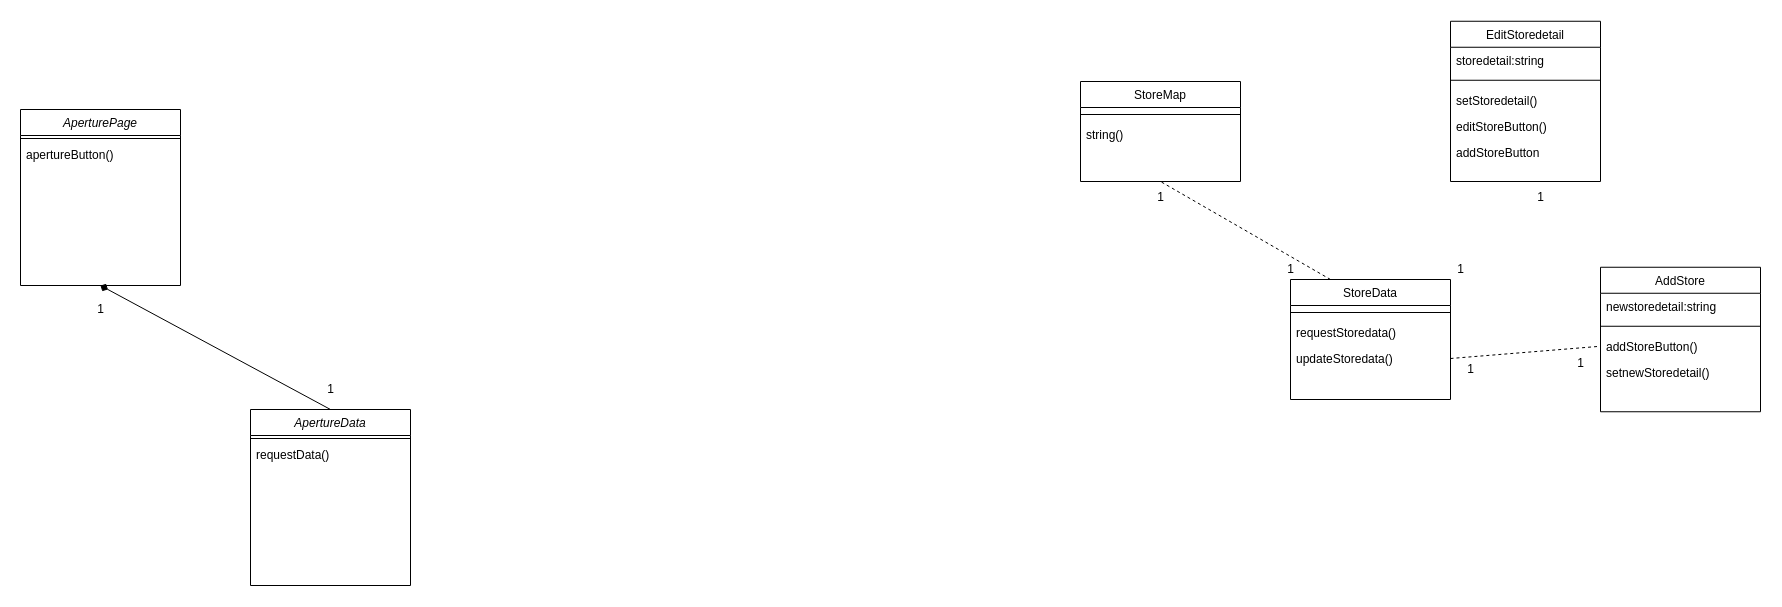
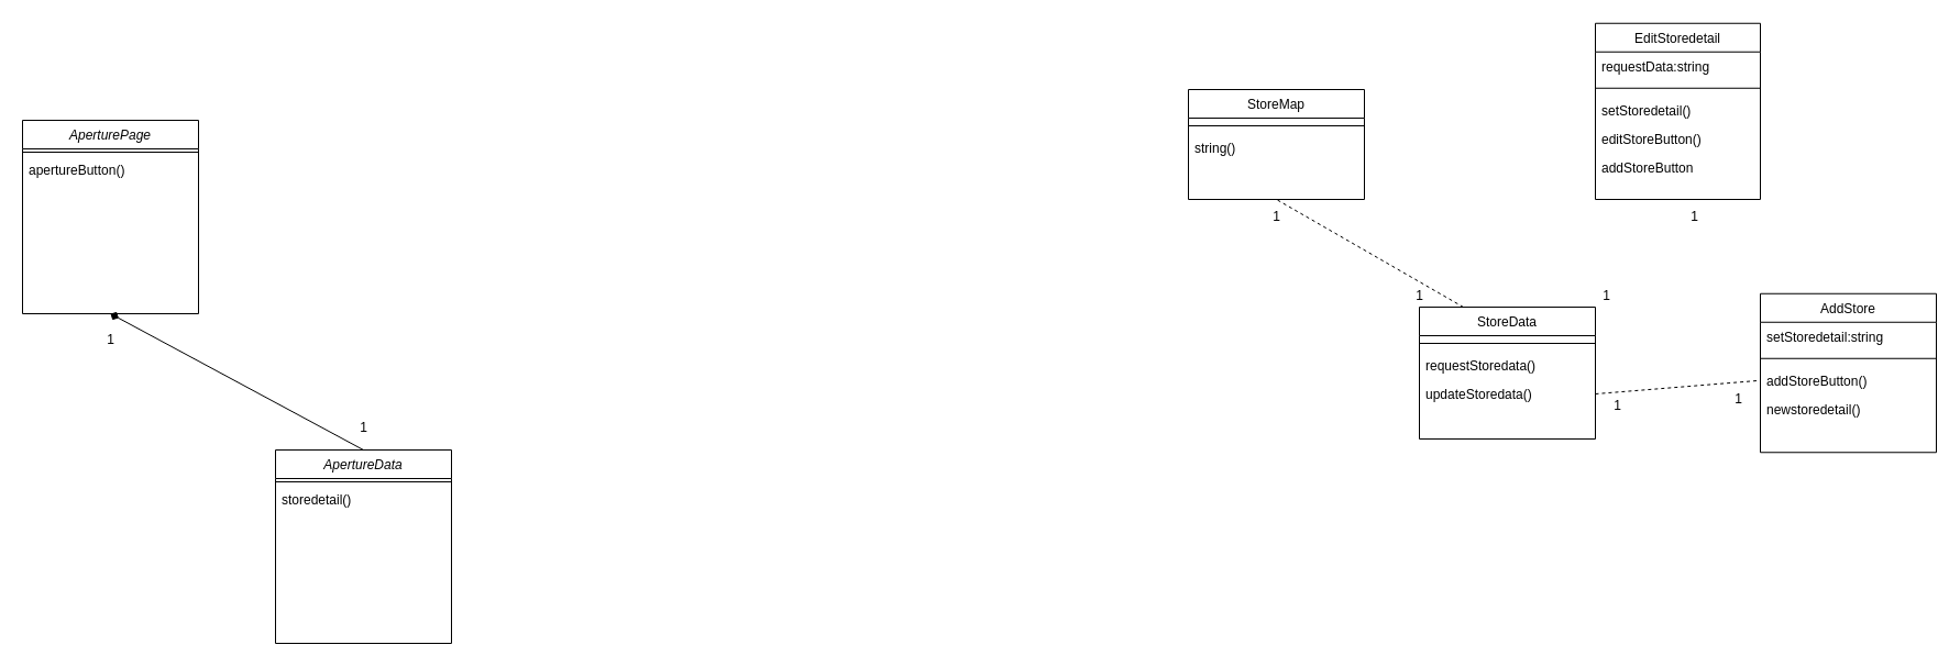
  <mxCell id="0" />
  <mxCell id="1" parent="0" />
  <mxCell id="2" value="AperturePage" style="swimlane;fontStyle=2;align=center;verticalAlign=top;childLayout=stackLayout;horizontal=1;startSize=26;horizontalStack=0;resizeParent=1;resizeLast=0;collapsible=1;marginBottom=0;rounded=0;shadow=0;strokeWidth=1;" parent="1" vertex="1"><mxGeometry x="20" y="109" width="160" height="176" as="geometry"><mxRectangle x="230" y="140" width="160" height="26" as="alternateBounds" /></mxGeometry></mxCell>
  <mxCell id="3" value="" style="line;html=1;strokeWidth=1;align=left;verticalAlign=middle;spacingTop=-1;spacingLeft=3;spacingRight=3;rotatable=0;labelPosition=right;points=[];portConstraint=eastwest;" parent="2" vertex="1"><mxGeometry y="26" width="160" height="6" as="geometry" /></mxCell>
  <mxCell id="4" value="apertureButton()" style="text;align=left;verticalAlign=top;spacingLeft=4;spacingRight=4;overflow=hidden;rotatable=0;points=[[0,0.5],[1,0.5]];portConstraint=eastwest;" parent="2" vertex="1"><mxGeometry y="32" width="160" height="26" as="geometry" /></mxCell>
  <mxCell id="5" value="&lt;span style=&quot;font-family: monospace ; font-size: 0px&quot;&gt;%3CmxGraphModel%3E%3Croot%3E%3CmxCell%20id%3D%220%22%2F%3E%3CmxCell%20id%3D%221%22%20parent%3D%220%22%2F%3E%3CmxCell%20id%3D%222%22%20value%3D%22apertureButton()%22%20style%3D%22text%3Balign%3Dleft%3BverticalAlign%3Dtop%3BspacingLeft%3D4%3BspacingRight%3D4%3Boverflow%3Dhidden%3Brotatable%3D0%3Bpoints%3D%5B%5B0%2C0.5%5D%2C%5B1%2C0.5%5D%5D%3BportConstraint%3Deastwest%3B%22%20vertex%3D%221%22%20parent%3D%221%22%3E%3CmxGeometry%20x%3D%22220%22%20y%3D%22270%22%20width%3D%22160%22%20height%3D%2226%22%20as%3D%22geometry%22%2F%3E%3C%2FmxCell%3E%3C%2Froot%3E%3C%2FmxGraphModel%3E&lt;/span&gt;" style="text;html=1;align=center;verticalAlign=middle;resizable=0;points=[];autosize=1;" vertex="1" parent="2"><mxGeometry y="58" width="160" height="20" as="geometry" /></mxCell>
  <mxCell id="6" value="StoreMap" style="swimlane;fontStyle=0;align=center;verticalAlign=top;childLayout=stackLayout;horizontal=1;startSize=26;horizontalStack=0;resizeParent=1;resizeLast=0;collapsible=1;marginBottom=0;rounded=0;shadow=0;strokeWidth=1;" parent="1" vertex="1"><mxGeometry x="1080" y="81" width="160" height="100" as="geometry"><mxRectangle x="550" y="140" width="160" height="26" as="alternateBounds" /></mxGeometry></mxCell>
  <mxCell id="7" value="" style="line;html=1;strokeWidth=1;align=left;verticalAlign=middle;spacingTop=-1;spacingLeft=3;spacingRight=3;rotatable=0;labelPosition=right;points=[];portConstraint=eastwest;" parent="6" vertex="1"><mxGeometry y="26" width="160" height="14" as="geometry" /></mxCell>
  <mxCell id="8" value="string()" style="text;align=left;verticalAlign=top;spacingLeft=4;spacingRight=4;overflow=hidden;rotatable=0;points=[[0,0.5],[1,0.5]];portConstraint=eastwest;" parent="6" vertex="1"><mxGeometry y="40" width="160" height="26" as="geometry" /></mxCell>
  <mxCell id="9" value="ApertureData" style="swimlane;fontStyle=2;align=center;verticalAlign=top;childLayout=stackLayout;horizontal=1;startSize=26;horizontalStack=0;resizeParent=1;resizeLast=0;collapsible=1;marginBottom=0;rounded=0;shadow=0;strokeWidth=1;" vertex="1" parent="1"><mxGeometry x="250" y="409" width="160" height="176" as="geometry"><mxRectangle x="230" y="140" width="160" height="26" as="alternateBounds" /></mxGeometry></mxCell>
  <mxCell id="10" value="" style="line;html=1;strokeWidth=1;align=left;verticalAlign=middle;spacingTop=-1;spacingLeft=3;spacingRight=3;rotatable=0;labelPosition=right;points=[];portConstraint=eastwest;" vertex="1" parent="9"><mxGeometry y="26" width="160" height="6" as="geometry" /></mxCell>
- <mxCell id="11" value="requestData()" style="text;align=left;verticalAlign=top;spacingLeft=4;spacingRight=4;overflow=hidden;rotatable=0;points=[[0,0.5],[1,0.5]];portConstraint=eastwest;" vertex="1" parent="9"><mxGeometry y="32" width="160" height="26" as="geometry" /></mxCell>
+ <mxCell id="11" value="storedetail()" style="text;align=left;verticalAlign=top;spacingLeft=4;spacingRight=4;overflow=hidden;rotatable=0;points=[[0,0.5],[1,0.5]];portConstraint=eastwest;" vertex="1" parent="9"><mxGeometry y="32" width="160" height="26" as="geometry" /></mxCell>
  <mxCell id="12" value="&lt;span style=&quot;font-family: monospace ; font-size: 0px&quot;&gt;%3CmxGraphModel%3E%3Croot%3E%3CmxCell%20id%3D%220%22%2F%3E%3CmxCell%20id%3D%221%22%20parent%3D%220%22%2F%3E%3CmxCell%20id%3D%222%22%20value%3D%22apertureButton()%22%20style%3D%22text%3Balign%3Dleft%3BverticalAlign%3Dtop%3BspacingLeft%3D4%3BspacingRight%3D4%3Boverflow%3Dhidden%3Brotatable%3D0%3Bpoints%3D%5B%5B0%2C0.5%5D%2C%5B1%2C0.5%5D%5D%3BportConstraint%3Deastwest%3B%22%20vertex%3D%221%22%20parent%3D%221%22%3E%3CmxGeometry%20x%3D%22220%22%20y%3D%22270%22%20width%3D%22160%22%20height%3D%2226%22%20as%3D%22geometry%22%2F%3E%3C%2FmxCell%3E%3C%2Froot%3E%3C%2FmxGraphModel%3E&lt;/span&gt;" style="text;html=1;align=center;verticalAlign=middle;resizable=0;points=[];autosize=1;" vertex="1" parent="9"><mxGeometry y="58" width="160" height="20" as="geometry" /></mxCell>
  <mxCell id="13" value="" style="endArrow=diamond;html=1;entryX=0.5;entryY=1;entryDx=0;entryDy=0;exitX=0.5;exitY=0;exitDx=0;exitDy=0;" edge="1" parent="1" source="9" target="2"><mxGeometry width="50" height="50" relative="1" as="geometry"><mxPoint x="470" y="379" as="sourcePoint" /><mxPoint x="300" y="309" as="targetPoint" /></mxGeometry></mxCell>
  <mxCell id="14" value="1" style="text;html=1;align=center;verticalAlign=middle;resizable=0;points=[];autosize=1;" vertex="1" parent="1"><mxGeometry x="90" y="299" width="20" height="20" as="geometry" /></mxCell>
  <mxCell id="15" value="1" style="text;html=1;align=center;verticalAlign=middle;resizable=0;points=[];autosize=1;" vertex="1" parent="1"><mxGeometry x="320" y="379" width="20" height="20" as="geometry" /></mxCell>
  <mxCell id="16" value="StoreData" style="swimlane;fontStyle=0;align=center;verticalAlign=top;childLayout=stackLayout;horizontal=1;startSize=26;horizontalStack=0;resizeParent=1;resizeLast=0;collapsible=1;marginBottom=0;rounded=0;shadow=0;strokeWidth=1;" vertex="1" parent="1"><mxGeometry x="1290" y="279" width="160" height="120" as="geometry"><mxRectangle x="550" y="140" width="160" height="26" as="alternateBounds" /></mxGeometry></mxCell>
  <mxCell id="17" value="" style="line;html=1;strokeWidth=1;align=left;verticalAlign=middle;spacingTop=-1;spacingLeft=3;spacingRight=3;rotatable=0;labelPosition=right;points=[];portConstraint=eastwest;" vertex="1" parent="16"><mxGeometry y="26" width="160" height="14" as="geometry" /></mxCell>
  <mxCell id="18" value="requestStoredata()" style="text;align=left;verticalAlign=top;spacingLeft=4;spacingRight=4;overflow=hidden;rotatable=0;points=[[0,0.5],[1,0.5]];portConstraint=eastwest;" vertex="1" parent="16"><mxGeometry y="40" width="160" height="26" as="geometry" /></mxCell>
  <mxCell id="19" value="updateStoredata()" style="text;align=left;verticalAlign=top;spacingLeft=4;spacingRight=4;overflow=hidden;rotatable=0;points=[[0,0.5],[1,0.5]];portConstraint=eastwest;" vertex="1" parent="16"><mxGeometry y="66" width="160" height="26" as="geometry" /></mxCell>
  <mxCell id="20" value="" style="endArrow=none;html=1;entryX=0.5;entryY=1;entryDx=0;entryDy=0;exitX=0.25;exitY=0;exitDx=0;exitDy=0;dashed=1;" edge="1" parent="1" source="16" target="6"><mxGeometry width="50" height="50" relative="1" as="geometry"><mxPoint x="1160" y="289" as="sourcePoint" /><mxPoint x="1210" y="239" as="targetPoint" /></mxGeometry></mxCell>
  <mxCell id="21" value="1" style="text;html=1;align=center;verticalAlign=middle;resizable=0;points=[];autosize=1;" vertex="1" parent="1"><mxGeometry x="1150" y="187" width="20" height="20" as="geometry" /></mxCell>
  <mxCell id="22" value="1" style="text;html=1;align=center;verticalAlign=middle;resizable=0;points=[];autosize=1;" vertex="1" parent="1"><mxGeometry x="1280" y="259" width="20" height="20" as="geometry" /></mxCell>
  <mxCell id="23" value="EditStoredetail" style="swimlane;fontStyle=0;align=center;verticalAlign=top;childLayout=stackLayout;horizontal=1;startSize=26;horizontalStack=0;resizeParent=1;resizeLast=0;collapsible=1;marginBottom=0;rounded=0;shadow=0;strokeWidth=1;" vertex="1" parent="1"><mxGeometry x="1450" y="20.75" width="150" height="160.25" as="geometry"><mxRectangle x="550" y="140" width="160" height="26" as="alternateBounds" /></mxGeometry></mxCell>
- <mxCell id="24" value="storedetail:string" style="text;align=left;verticalAlign=top;spacingLeft=4;spacingRight=4;overflow=hidden;rotatable=0;points=[[0,0.5],[1,0.5]];portConstraint=eastwest;" vertex="1" parent="23"><mxGeometry y="26" width="150" height="26" as="geometry" /></mxCell>
+ <mxCell id="24" value="requestData:string" style="text;align=left;verticalAlign=top;spacingLeft=4;spacingRight=4;overflow=hidden;rotatable=0;points=[[0,0.5],[1,0.5]];portConstraint=eastwest;" vertex="1" parent="23"><mxGeometry y="26" width="150" height="26" as="geometry" /></mxCell>
  <mxCell id="25" value="" style="line;html=1;strokeWidth=1;align=left;verticalAlign=middle;spacingTop=-1;spacingLeft=3;spacingRight=3;rotatable=0;labelPosition=right;points=[];portConstraint=eastwest;" vertex="1" parent="23"><mxGeometry y="52" width="150" height="14" as="geometry" /></mxCell>
  <mxCell id="26" value="setStoredetail()" style="text;align=left;verticalAlign=top;spacingLeft=4;spacingRight=4;overflow=hidden;rotatable=0;points=[[0,0.5],[1,0.5]];portConstraint=eastwest;" vertex="1" parent="23"><mxGeometry y="66" width="150" height="26" as="geometry" /></mxCell>
  <mxCell id="27" value="editStoreButton()" style="text;align=left;verticalAlign=top;spacingLeft=4;spacingRight=4;overflow=hidden;rotatable=0;points=[[0,0.5],[1,0.5]];portConstraint=eastwest;" vertex="1" parent="23"><mxGeometry y="92" width="150" height="26" as="geometry" /></mxCell>
  <mxCell id="28" value="addStoreButton" style="text;align=left;verticalAlign=top;spacingLeft=4;spacingRight=4;overflow=hidden;rotatable=0;points=[[0,0.5],[1,0.5]];portConstraint=eastwest;" vertex="1" parent="23"><mxGeometry y="118" width="150" height="26" as="geometry" /></mxCell>
  <mxCell id="29" value="1" style="text;html=1;align=center;verticalAlign=middle;resizable=0;points=[];autosize=1;" vertex="1" parent="1"><mxGeometry x="1530" y="187" width="20" height="20" as="geometry" /></mxCell>
  <mxCell id="30" value="1" style="text;html=1;align=center;verticalAlign=middle;resizable=0;points=[];autosize=1;" vertex="1" parent="1"><mxGeometry x="1450" y="259" width="20" height="20" as="geometry" /></mxCell>
  <mxCell id="31" value="AddStore" style="swimlane;fontStyle=0;align=center;verticalAlign=top;childLayout=stackLayout;horizontal=1;startSize=26;horizontalStack=0;resizeParent=1;resizeLast=0;collapsible=1;marginBottom=0;rounded=0;shadow=0;strokeWidth=1;" vertex="1" parent="1"><mxGeometry x="1600" y="266.75" width="160" height="144.5" as="geometry"><mxRectangle x="550" y="140" width="160" height="26" as="alternateBounds" /></mxGeometry></mxCell>
- <mxCell id="32" value="newstoredetail:string" style="text;align=left;verticalAlign=top;spacingLeft=4;spacingRight=4;overflow=hidden;rotatable=0;points=[[0,0.5],[1,0.5]];portConstraint=eastwest;" vertex="1" parent="31"><mxGeometry y="26" width="160" height="26" as="geometry" /></mxCell>
+ <mxCell id="32" value="setStoredetail:string" style="text;align=left;verticalAlign=top;spacingLeft=4;spacingRight=4;overflow=hidden;rotatable=0;points=[[0,0.5],[1,0.5]];portConstraint=eastwest;" vertex="1" parent="31"><mxGeometry y="26" width="160" height="26" as="geometry" /></mxCell>
  <mxCell id="33" value="" style="line;html=1;strokeWidth=1;align=left;verticalAlign=middle;spacingTop=-1;spacingLeft=3;spacingRight=3;rotatable=0;labelPosition=right;points=[];portConstraint=eastwest;" vertex="1" parent="31"><mxGeometry y="52" width="160" height="14" as="geometry" /></mxCell>
  <mxCell id="34" value="addStoreButton()" style="text;align=left;verticalAlign=top;spacingLeft=4;spacingRight=4;overflow=hidden;rotatable=0;points=[[0,0.5],[1,0.5]];portConstraint=eastwest;" vertex="1" parent="31"><mxGeometry y="66" width="160" height="26" as="geometry" /></mxCell>
- <mxCell id="35" value="setnewStoredetail()" style="text;align=left;verticalAlign=top;spacingLeft=4;spacingRight=4;overflow=hidden;rotatable=0;points=[[0,0.5],[1,0.5]];portConstraint=eastwest;" vertex="1" parent="31"><mxGeometry y="92" width="160" height="26" as="geometry" /></mxCell>
+ <mxCell id="35" value="newstoredetail()" style="text;align=left;verticalAlign=top;spacingLeft=4;spacingRight=4;overflow=hidden;rotatable=0;points=[[0,0.5],[1,0.5]];portConstraint=eastwest;" vertex="1" parent="31"><mxGeometry y="92" width="160" height="26" as="geometry" /></mxCell>
  <mxCell id="36" value="" style="endArrow=none;html=1;entryX=0;entryY=0.5;entryDx=0;entryDy=0;exitX=1;exitY=0.5;exitDx=0;exitDy=0;dashed=1;" edge="1" parent="1" source="19" target="34"><mxGeometry width="50" height="50" relative="1" as="geometry"><mxPoint x="1470" y="379" as="sourcePoint" /><mxPoint x="1520" y="329" as="targetPoint" /></mxGeometry></mxCell>
  <mxCell id="37" value="1" style="text;html=1;align=center;verticalAlign=middle;resizable=0;points=[];autosize=1;" vertex="1" parent="1"><mxGeometry x="1460" y="359" width="20" height="20" as="geometry" /></mxCell>
  <mxCell id="38" value="1" style="text;html=1;align=center;verticalAlign=middle;resizable=0;points=[];autosize=1;" vertex="1" parent="1"><mxGeometry x="1570" y="353" width="20" height="20" as="geometry" /></mxCell>
